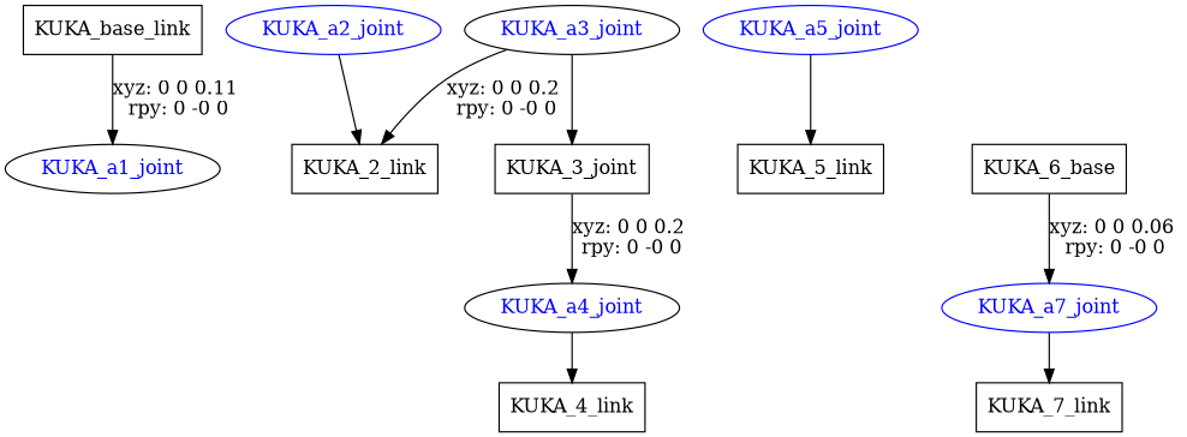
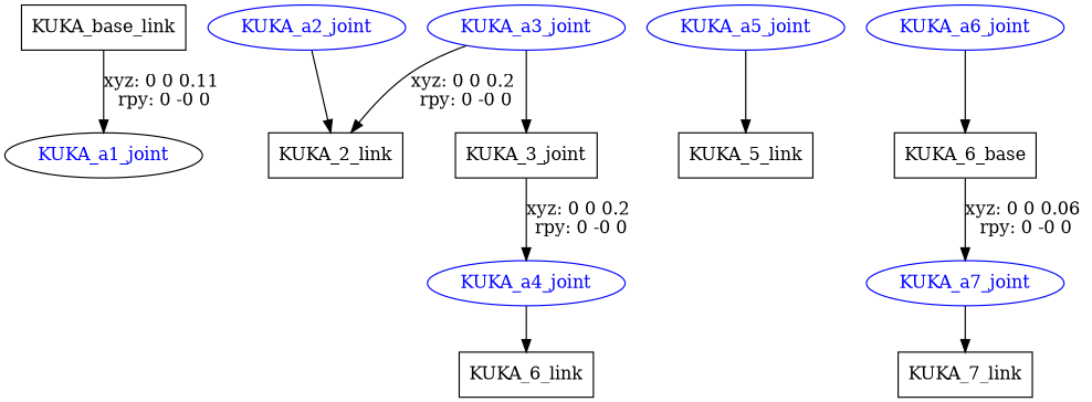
  digraph {
    node [shape=box]
    n1 [label=KUKA_base_link]
    KUKA_a1_joint [color=black fontcolor=blue shape=ellipse]
    KUKA_a2_joint [color=blue fontcolor=blue shape=ellipse]
    n4 [label=KUKA_2_link]
-   KUKA_a3_joint [color=black fontcolor=blue shape=ellipse]
+   KUKA_a3_joint [color=blue fontcolor=blue shape=ellipse]
    n6 [label=KUKA_3_joint]
-   KUKA_a4_joint [color=black fontcolor=blue shape=ellipse]
-   n8 [label=KUKA_4_link]
+   KUKA_a4_joint [color=blue fontcolor=blue shape=ellipse]
+   n8 [label=KUKA_6_link]
    KUKA_a5_joint [color=blue fontcolor=blue shape=ellipse]
    n10 [label=KUKA_5_link]
+   KUKA_a6_joint [color=blue fontcolor=blue shape=ellipse]
    n12 [label=KUKA_6_base]
    KUKA_a7_joint [color=blue fontcolor=blue shape=ellipse]
    n14 [label=KUKA_7_link]
    n1 -> KUKA_a1_joint [label="xyz: 0 0 0.11 \nrpy: 0 -0 0"]
    KUKA_a2_joint -> n4
    KUKA_a3_joint -> n4 [label="xyz: 0 0 0.2 \nrpy: 0 -0 0"]
    KUKA_a3_joint -> n6
    n6 -> KUKA_a4_joint [label="xyz: 0 0 0.2 \nrpy: 0 -0 0"]
    KUKA_a4_joint -> n8
    KUKA_a5_joint -> n10
+   KUKA_a6_joint -> n12
    n12 -> KUKA_a7_joint [label="xyz: 0 0 0.06 \nrpy: 0 -0 0"]
    KUKA_a7_joint -> n14
  }
